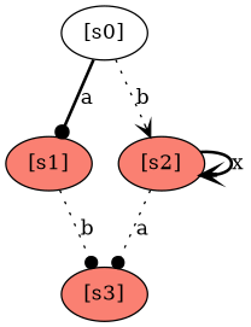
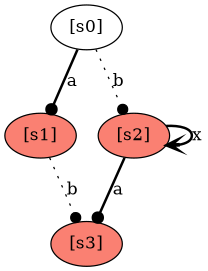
  digraph {
    node [fillcolor=salmon style=filled]
    edge [arrowhead=dot style=dotted]
    n1 [fillcolor=white label="[s0]" width=0.5]
    n2 [label="[s1]" width=0.5]
    n3 [label="[s2]" width=0.5]
    n4 [label="[s3]" width=0.5]
    n1 -> n2 [label=a style=bold]
-   n1 -> n3 [arrowhead=vee label=b]
+   n1 -> n3 [label=b]
    n2 -> n4 [label=b]
    n3 -> n3 [arrowhead=vee label=x style=bold]
-   n3 -> n4 [label=a]
+   n3 -> n4 [label=a style=bold]
  }
